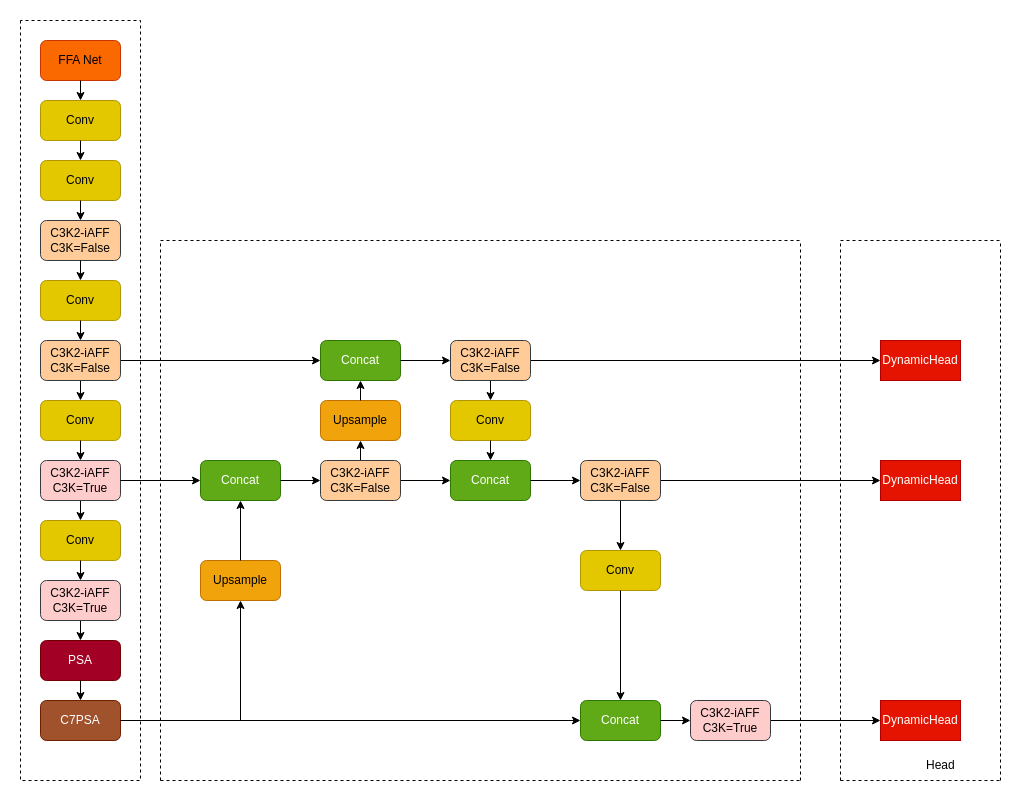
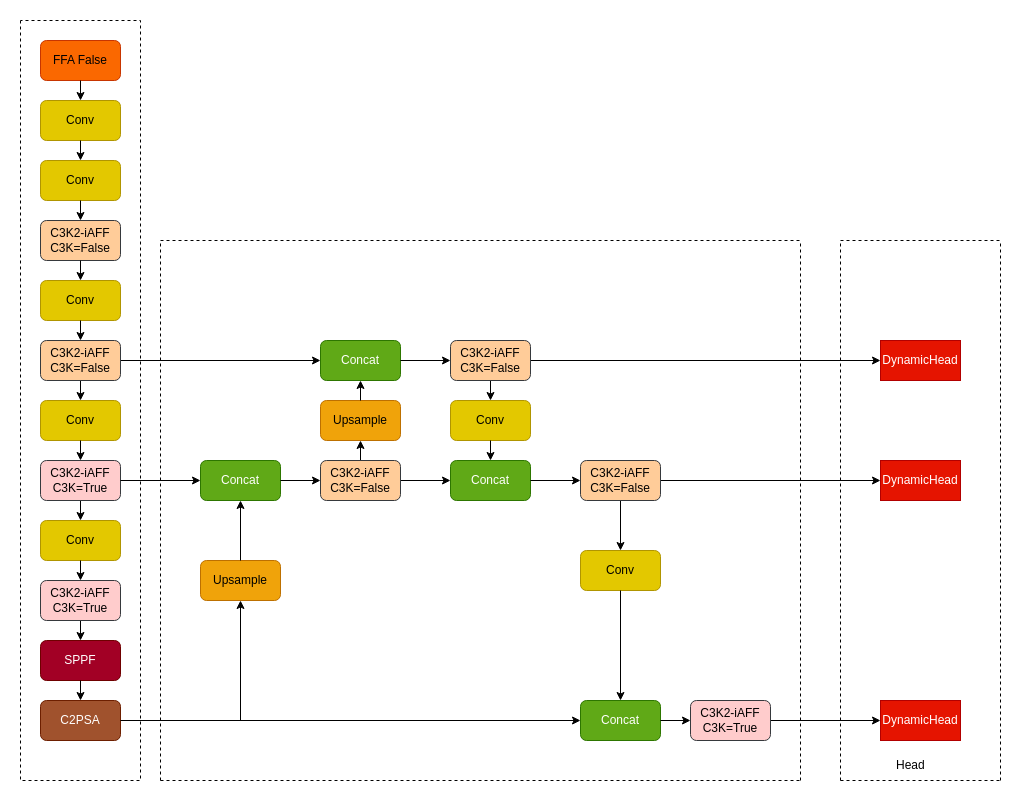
  <mxCell id="0" />
  <mxCell id="1" parent="0" />
  <mxCell id="2" value="Conv" style="rounded=1;whiteSpace=wrap;html=1;fillColor=#e3c800;strokeColor=#B09500;fontColor=#000000;" parent="1" vertex="1"><mxGeometry x="40" y="100" width="80" height="40" as="geometry" /></mxCell>
  <mxCell id="3" value="" style="endArrow=classic;html=1;rounded=0;entryX=0.5;entryY=0;entryDx=0;entryDy=0;" parent="1" target="4" edge="1"><mxGeometry width="50" height="50" relative="1" as="geometry"><mxPoint x="80" y="140" as="sourcePoint" /><mxPoint x="80" y="40" as="targetPoint" /></mxGeometry></mxCell>
  <mxCell id="4" value="Conv" style="rounded=1;whiteSpace=wrap;html=1;fillColor=#e3c800;strokeColor=#B09500;fontColor=#000000;" parent="1" vertex="1"><mxGeometry x="40" y="160" width="80" height="40" as="geometry" /></mxCell>
  <mxCell id="5" value="" style="endArrow=classic;html=1;rounded=0;" parent="1" target="6" edge="1"><mxGeometry width="50" height="50" relative="1" as="geometry"><mxPoint x="80" y="200" as="sourcePoint" /><mxPoint x="80" y="120" as="targetPoint" /></mxGeometry></mxCell>
  <mxCell id="6" value="C3K2-iAFF&lt;div&gt;C3K=False&lt;/div&gt;" style="rounded=1;whiteSpace=wrap;html=1;fillColor=#ffcc99;strokeColor=#36393d;direction=west;" parent="1" vertex="1"><mxGeometry x="40" y="220" width="80" height="40" as="geometry" /></mxCell>
  <mxCell id="7" value="" style="endArrow=classic;html=1;rounded=0;entryX=0.5;entryY=0;entryDx=0;entryDy=0;" parent="1" target="8" edge="1"><mxGeometry width="50" height="50" relative="1" as="geometry"><mxPoint x="80" y="260" as="sourcePoint" /><mxPoint x="80" y="200" as="targetPoint" /></mxGeometry></mxCell>
  <mxCell id="8" value="Conv" style="rounded=1;whiteSpace=wrap;html=1;fillColor=#e3c800;strokeColor=#B09500;fontColor=#000000;" parent="1" vertex="1"><mxGeometry x="40" y="280" width="80" height="40" as="geometry" /></mxCell>
  <mxCell id="9" value="" style="endArrow=classic;html=1;rounded=0;entryX=0.5;entryY=1;entryDx=0;entryDy=0;" parent="1" edge="1"><mxGeometry width="50" height="50" relative="1" as="geometry"><mxPoint x="80" y="320" as="sourcePoint" /><mxPoint x="80" y="340" as="targetPoint" /></mxGeometry></mxCell>
  <mxCell id="10" value="" style="endArrow=classic;html=1;rounded=0;" parent="1" target="11" edge="1"><mxGeometry width="50" height="50" relative="1" as="geometry"><mxPoint x="80" y="380" as="sourcePoint" /><mxPoint x="80" y="360" as="targetPoint" /><Array as="points"><mxPoint x="80" y="380" /></Array></mxGeometry></mxCell>
  <mxCell id="11" value="Conv" style="rounded=1;whiteSpace=wrap;html=1;fillColor=#e3c800;strokeColor=#B09500;fontColor=#000000;" parent="1" vertex="1"><mxGeometry x="40" y="400" width="80" height="40" as="geometry" /></mxCell>
  <mxCell id="12" value="" style="endArrow=classic;html=1;rounded=0;entryX=0.5;entryY=1;entryDx=0;entryDy=0;" parent="1" target="22" edge="1"><mxGeometry width="50" height="50" relative="1" as="geometry"><mxPoint x="80" y="440" as="sourcePoint" /><mxPoint x="80" y="440" as="targetPoint" /></mxGeometry></mxCell>
  <mxCell id="13" value="" style="endArrow=classic;html=1;rounded=0;" parent="1" edge="1"><mxGeometry width="50" height="50" relative="1" as="geometry"><mxPoint x="80" y="500" as="sourcePoint" /><mxPoint x="80" y="520" as="targetPoint" /></mxGeometry></mxCell>
  <mxCell id="14" value="Conv" style="rounded=1;whiteSpace=wrap;html=1;fillColor=#e3c800;strokeColor=#B09500;fontColor=#000000;" parent="1" vertex="1"><mxGeometry x="40" y="520" width="80" height="40" as="geometry" /></mxCell>
  <mxCell id="15" value="" style="endArrow=classic;html=1;rounded=0;exitX=0.5;exitY=1;exitDx=0;exitDy=0;" parent="1" source="14" edge="1"><mxGeometry width="50" height="50" relative="1" as="geometry"><mxPoint x="360" y="610" as="sourcePoint" /><mxPoint x="80" y="580" as="targetPoint" /></mxGeometry></mxCell>
  <mxCell id="16" value="" style="endArrow=classic;html=1;rounded=0;exitX=0.5;exitY=0;exitDx=0;exitDy=0;" parent="1" edge="1"><mxGeometry width="50" height="50" relative="1" as="geometry"><mxPoint x="80" y="620" as="sourcePoint" /><mxPoint x="80" y="640" as="targetPoint" /></mxGeometry></mxCell>
- <mxCell id="17" value="PSA" style="rounded=1;whiteSpace=wrap;html=1;fillColor=#a20025;strokeColor=#6F0000;fontColor=#ffffff;" parent="1" vertex="1"><mxGeometry x="40" y="640" width="80" height="40" as="geometry" /></mxCell>
+ <mxCell id="17" value="SPPF" style="rounded=1;whiteSpace=wrap;html=1;fillColor=#a20025;strokeColor=#6F0000;fontColor=#ffffff;" parent="1" vertex="1"><mxGeometry x="40" y="640" width="80" height="40" as="geometry" /></mxCell>
  <mxCell id="18" value="" style="endArrow=classic;html=1;rounded=0;exitX=0.5;exitY=1;exitDx=0;exitDy=0;" parent="1" source="17" edge="1"><mxGeometry width="50" height="50" relative="1" as="geometry"><mxPoint x="360" y="610" as="sourcePoint" /><mxPoint x="80" y="700" as="targetPoint" /></mxGeometry></mxCell>
- <mxCell id="19" value="C7PSA" style="rounded=1;whiteSpace=wrap;html=1;fillColor=#a0522d;fontColor=#ffffff;strokeColor=#6D1F00;" parent="1" vertex="1"><mxGeometry x="40" y="700" width="80" height="40" as="geometry" /></mxCell>
- <mxCell id="20" value="FFA Net" style="rounded=1;whiteSpace=wrap;html=1;fillColor=#fa6800;strokeColor=#C73500;fontColor=#000000;" parent="1" vertex="1"><mxGeometry x="40" y="40" width="80" height="40" as="geometry" /></mxCell>
+ <mxCell id="19" value="C2PSA" style="rounded=1;whiteSpace=wrap;html=1;fillColor=#a0522d;fontColor=#ffffff;strokeColor=#6D1F00;" parent="1" vertex="1"><mxGeometry x="40" y="700" width="80" height="40" as="geometry" /></mxCell>
+ <mxCell id="20" value="FFA False" style="rounded=1;whiteSpace=wrap;html=1;fillColor=#fa6800;strokeColor=#C73500;fontColor=#000000;" parent="1" vertex="1"><mxGeometry x="40" y="40" width="80" height="40" as="geometry" /></mxCell>
  <mxCell id="21" value="" style="endArrow=classic;html=1;rounded=0;entryX=0.5;entryY=0;entryDx=0;entryDy=0;" parent="1" target="2" edge="1"><mxGeometry width="50" height="50" relative="1" as="geometry"><mxPoint x="80" y="80" as="sourcePoint" /><mxPoint x="360" y="20" as="targetPoint" /></mxGeometry></mxCell>
  <mxCell id="22" value="C3K2-iAFF&lt;div&gt;C3K=True&lt;/div&gt;" style="rounded=1;whiteSpace=wrap;html=1;fillColor=#ffcccc;strokeColor=#36393d;direction=west;" parent="1" vertex="1"><mxGeometry x="40" y="460" width="80" height="40" as="geometry" /></mxCell>
  <mxCell id="23" value="Concat" style="rounded=1;whiteSpace=wrap;html=1;fillColor=#60a917;fontColor=#ffffff;strokeColor=#2D7600;" parent="1" vertex="1"><mxGeometry x="580" y="700" width="80" height="40" as="geometry" /></mxCell>
  <mxCell id="24" value="" style="endArrow=classic;html=1;rounded=0;exitX=1;exitY=0.5;exitDx=0;exitDy=0;entryX=0;entryY=0.5;entryDx=0;entryDy=0;" parent="1" source="23" edge="1"><mxGeometry width="50" height="50" relative="1" as="geometry"><mxPoint x="360" y="710" as="sourcePoint" /><mxPoint x="690" y="720" as="targetPoint" /></mxGeometry></mxCell>
  <mxCell id="25" value="" style="endArrow=classic;html=1;rounded=0;" parent="1" target="26" edge="1"><mxGeometry width="50" height="50" relative="1" as="geometry"><mxPoint x="240" y="720" as="sourcePoint" /><mxPoint x="200" y="570" as="targetPoint" /></mxGeometry></mxCell>
  <mxCell id="26" value="Upsample" style="rounded=1;whiteSpace=wrap;html=1;fillColor=#f0a30a;fontColor=#000000;strokeColor=#BD7000;" parent="1" vertex="1"><mxGeometry x="200" y="560" width="80" height="40" as="geometry" /></mxCell>
  <mxCell id="27" value="Concat" style="rounded=1;whiteSpace=wrap;html=1;fillColor=#60a917;fontColor=#ffffff;strokeColor=#2D7600;" parent="1" vertex="1"><mxGeometry x="200" y="460" width="80" height="40" as="geometry" /></mxCell>
  <mxCell id="28" value="" style="endArrow=classic;html=1;rounded=0;exitX=0.5;exitY=0;exitDx=0;exitDy=0;entryX=0.5;entryY=1;entryDx=0;entryDy=0;" parent="1" source="26" target="27" edge="1"><mxGeometry width="50" height="50" relative="1" as="geometry"><mxPoint x="360" y="610" as="sourcePoint" /><mxPoint x="410" y="560" as="targetPoint" /></mxGeometry></mxCell>
  <mxCell id="29" value="" style="endArrow=classic;html=1;rounded=0;exitX=1;exitY=0.5;exitDx=0;exitDy=0;entryX=0;entryY=0.5;entryDx=0;entryDy=0;" parent="1" source="27" edge="1"><mxGeometry width="50" height="50" relative="1" as="geometry"><mxPoint x="360" y="610" as="sourcePoint" /><mxPoint x="320" y="480" as="targetPoint" /></mxGeometry></mxCell>
  <mxCell id="30" value="" style="endArrow=classic;html=1;rounded=0;exitX=0.5;exitY=0;exitDx=0;exitDy=0;entryX=0.5;entryY=1;entryDx=0;entryDy=0;" parent="1" target="31" edge="1"><mxGeometry width="50" height="50" relative="1" as="geometry"><mxPoint x="360" y="460" as="sourcePoint" /><mxPoint x="360" y="400" as="targetPoint" /></mxGeometry></mxCell>
  <mxCell id="31" value="Upsample" style="rounded=1;whiteSpace=wrap;html=1;fillColor=#f0a30a;fontColor=#000000;strokeColor=#BD7000;" parent="1" vertex="1"><mxGeometry x="320" y="400" width="80" height="40" as="geometry" /></mxCell>
  <mxCell id="32" value="Concat" style="rounded=1;whiteSpace=wrap;html=1;fillColor=#60a917;fontColor=#ffffff;strokeColor=#2D7600;" parent="1" vertex="1"><mxGeometry x="320" y="340" width="80" height="40" as="geometry" /></mxCell>
  <mxCell id="33" value="" style="endArrow=classic;html=1;rounded=0;exitX=0.5;exitY=0;exitDx=0;exitDy=0;entryX=0.5;entryY=1;entryDx=0;entryDy=0;" parent="1" source="31" target="32" edge="1"><mxGeometry width="50" height="50" relative="1" as="geometry"><mxPoint x="360" y="310" as="sourcePoint" /><mxPoint x="410" y="260" as="targetPoint" /></mxGeometry></mxCell>
  <mxCell id="34" value="" style="endArrow=classic;html=1;rounded=0;exitX=1;exitY=0.5;exitDx=0;exitDy=0;entryX=0;entryY=0.5;entryDx=0;entryDy=0;" parent="1" target="35" edge="1"><mxGeometry width="50" height="50" relative="1" as="geometry"><mxPoint x="400" y="480" as="sourcePoint" /><mxPoint x="400" y="460" as="targetPoint" /></mxGeometry></mxCell>
  <mxCell id="35" value="Concat" style="rounded=1;whiteSpace=wrap;html=1;fillColor=#60a917;fontColor=#ffffff;strokeColor=#2D7600;" parent="1" vertex="1"><mxGeometry x="450" y="460" width="80" height="40" as="geometry" /></mxCell>
  <mxCell id="36" value="" style="endArrow=classic;html=1;rounded=0;exitX=1;exitY=0.5;exitDx=0;exitDy=0;entryX=0;entryY=0.5;entryDx=0;entryDy=0;" parent="1" source="32" edge="1"><mxGeometry width="50" height="50" relative="1" as="geometry"><mxPoint x="360" y="410" as="sourcePoint" /><mxPoint x="450" y="360" as="targetPoint" /></mxGeometry></mxCell>
  <mxCell id="37" value="Conv" style="rounded=1;whiteSpace=wrap;html=1;fillColor=#e3c800;strokeColor=#B09500;fontColor=#000000;" parent="1" vertex="1"><mxGeometry x="450" y="400" width="80" height="40" as="geometry" /></mxCell>
  <mxCell id="38" value="" style="endArrow=classic;html=1;rounded=0;exitX=0.5;exitY=1;exitDx=0;exitDy=0;entryX=0.5;entryY=0;entryDx=0;entryDy=0;" parent="1" source="37" target="35" edge="1"><mxGeometry width="50" height="50" relative="1" as="geometry"><mxPoint x="360" y="410" as="sourcePoint" /><mxPoint x="410" y="360" as="targetPoint" /></mxGeometry></mxCell>
  <mxCell id="39" value="" style="endArrow=classic;html=1;rounded=0;exitX=0.5;exitY=1;exitDx=0;exitDy=0;entryX=0.5;entryY=0;entryDx=0;entryDy=0;" parent="1" target="37" edge="1"><mxGeometry width="50" height="50" relative="1" as="geometry"><mxPoint x="490" y="380" as="sourcePoint" /><mxPoint x="480" y="360" as="targetPoint" /></mxGeometry></mxCell>
  <mxCell id="40" value="" style="endArrow=classic;html=1;rounded=0;exitX=1;exitY=0.5;exitDx=0;exitDy=0;entryX=0;entryY=0.5;entryDx=0;entryDy=0;" parent="1" source="35" edge="1"><mxGeometry width="50" height="50" relative="1" as="geometry"><mxPoint x="380" y="550" as="sourcePoint" /><mxPoint x="580" y="480" as="targetPoint" /></mxGeometry></mxCell>
  <mxCell id="41" value="" style="endArrow=classic;html=1;rounded=0;entryX=0.5;entryY=0;entryDx=0;entryDy=0;exitX=0.5;exitY=1;exitDx=0;exitDy=0;" parent="1" target="42" edge="1"><mxGeometry width="50" height="50" relative="1" as="geometry"><mxPoint x="620" y="500" as="sourcePoint" /><mxPoint x="600" y="560" as="targetPoint" /></mxGeometry></mxCell>
  <mxCell id="42" value="Conv" style="rounded=1;whiteSpace=wrap;html=1;fillColor=#e3c800;strokeColor=#B09500;fontColor=#000000;" parent="1" vertex="1"><mxGeometry x="580" y="550" width="80" height="40" as="geometry" /></mxCell>
  <mxCell id="43" value="" style="endArrow=classic;html=1;rounded=0;exitX=0.5;exitY=1;exitDx=0;exitDy=0;entryX=0.5;entryY=0;entryDx=0;entryDy=0;" parent="1" source="42" target="23" edge="1"><mxGeometry width="50" height="50" relative="1" as="geometry"><mxPoint x="380" y="650" as="sourcePoint" /><mxPoint x="430" y="600" as="targetPoint" /><Array as="points" /></mxGeometry></mxCell>
  <mxCell id="44" value="" style="endArrow=classic;html=1;rounded=0;exitX=1;exitY=0.5;exitDx=0;exitDy=0;entryX=0;entryY=0.5;entryDx=0;entryDy=0;" parent="1" target="45" edge="1"><mxGeometry width="50" height="50" relative="1" as="geometry"><mxPoint x="530" y="360" as="sourcePoint" /><mxPoint x="880" y="300" as="targetPoint" /></mxGeometry></mxCell>
  <mxCell id="45" value="DynamicHead" style="rounded=0;whiteSpace=wrap;html=1;fillColor=#e51400;strokeColor=#B20000;fontColor=#ffffff;" parent="1" vertex="1"><mxGeometry x="880" y="340" width="80" height="40" as="geometry" /></mxCell>
  <mxCell id="46" value="" style="endArrow=classic;html=1;rounded=0;exitX=1;exitY=0.5;exitDx=0;exitDy=0;entryX=0;entryY=0.5;entryDx=0;entryDy=0;" parent="1" target="61" edge="1"><mxGeometry width="50" height="50" relative="1" as="geometry"><mxPoint x="660" y="480" as="sourcePoint" /><mxPoint x="880" y="460" as="targetPoint" /></mxGeometry></mxCell>
  <mxCell id="47" value="" style="endArrow=classic;html=1;rounded=0;exitX=1;exitY=0.5;exitDx=0;exitDy=0;entryX=0;entryY=0.5;entryDx=0;entryDy=0;" parent="1" target="62" edge="1"><mxGeometry width="50" height="50" relative="1" as="geometry"><mxPoint x="770" y="720" as="sourcePoint" /><mxPoint x="880" y="780" as="targetPoint" /></mxGeometry></mxCell>
- <mxCell id="48" value="Head" style="text;strokeColor=none;fillColor=none;align=left;verticalAlign=middle;spacingLeft=4;spacingRight=4;overflow=hidden;points=[[0,0.5],[1,0.5]];portConstraint=eastwest;rotatable=0;whiteSpace=wrap;html=1;" parent="1" vertex="1"><mxGeometry x="920" y="750" width="80" height="30" as="geometry" /></mxCell>
+ <mxCell id="48" value="Head" style="text;strokeColor=none;fillColor=none;align=left;verticalAlign=middle;spacingLeft=4;spacingRight=4;overflow=hidden;points=[[0,0.5],[1,0.5]];portConstraint=eastwest;rotatable=0;whiteSpace=wrap;html=1;" parent="1" vertex="1"><mxGeometry x="890" y="750" width="80" height="30" as="geometry" /></mxCell>
  <mxCell id="49" value="" style="endArrow=none;dashed=1;html=1;rounded=0;" parent="1" edge="1"><mxGeometry width="50" height="50" relative="1" as="geometry"><mxPoint x="160" y="780" as="sourcePoint" /><mxPoint x="160" y="240" as="targetPoint" /></mxGeometry></mxCell>
  <mxCell id="50" value="" style="endArrow=none;dashed=1;html=1;rounded=0;" parent="1" edge="1"><mxGeometry width="50" height="50" relative="1" as="geometry"><mxPoint x="160" y="780" as="sourcePoint" /><mxPoint x="800" y="780" as="targetPoint" /></mxGeometry></mxCell>
  <mxCell id="51" value="" style="endArrow=none;dashed=1;html=1;rounded=0;" parent="1" edge="1"><mxGeometry width="50" height="50" relative="1" as="geometry"><mxPoint x="160" y="240" as="sourcePoint" /><mxPoint x="800" y="240" as="targetPoint" /></mxGeometry></mxCell>
  <mxCell id="52" value="" style="endArrow=none;dashed=1;html=1;rounded=0;" parent="1" edge="1"><mxGeometry width="50" height="50" relative="1" as="geometry"><mxPoint x="800" y="780" as="sourcePoint" /><mxPoint x="800" y="240" as="targetPoint" /></mxGeometry></mxCell>
  <mxCell id="53" value="" style="endArrow=none;dashed=1;html=1;rounded=0;" parent="1" edge="1"><mxGeometry width="50" height="50" relative="1" as="geometry"><mxPoint x="840" y="780" as="sourcePoint" /><mxPoint x="840" y="240" as="targetPoint" /></mxGeometry></mxCell>
  <mxCell id="54" value="" style="endArrow=none;dashed=1;html=1;rounded=0;" parent="1" edge="1"><mxGeometry width="50" height="50" relative="1" as="geometry"><mxPoint x="1000" y="780" as="sourcePoint" /><mxPoint x="1000" y="240" as="targetPoint" /></mxGeometry></mxCell>
  <mxCell id="55" value="" style="endArrow=none;dashed=1;html=1;rounded=0;" parent="1" edge="1"><mxGeometry width="50" height="50" relative="1" as="geometry"><mxPoint x="840" y="780" as="sourcePoint" /><mxPoint x="1000" y="780" as="targetPoint" /></mxGeometry></mxCell>
  <mxCell id="56" value="" style="endArrow=none;dashed=1;html=1;rounded=0;" parent="1" edge="1"><mxGeometry width="50" height="50" relative="1" as="geometry"><mxPoint x="840" y="240" as="sourcePoint" /><mxPoint x="1000" y="240" as="targetPoint" /><Array as="points" /></mxGeometry></mxCell>
  <mxCell id="57" value="" style="endArrow=classic;html=1;rounded=0;exitX=0;exitY=0.5;exitDx=0;exitDy=0;entryX=0;entryY=0.5;entryDx=0;entryDy=0;" parent="1" source="22" target="27" edge="1"><mxGeometry width="50" height="50" relative="1" as="geometry"><mxPoint x="640" y="270" as="sourcePoint" /><mxPoint x="690" y="220" as="targetPoint" /></mxGeometry></mxCell>
  <mxCell id="58" value="" style="endArrow=classic;html=1;rounded=0;exitX=1;exitY=0.5;exitDx=0;exitDy=0;entryX=0;entryY=0.5;entryDx=0;entryDy=0;" parent="1" source="19" target="23" edge="1"><mxGeometry width="50" height="50" relative="1" as="geometry"><mxPoint x="640" y="560" as="sourcePoint" /><mxPoint x="690" y="510" as="targetPoint" /></mxGeometry></mxCell>
  <mxCell id="59" value="" style="endArrow=classic;html=1;rounded=0;exitX=0;exitY=0.5;exitDx=0;exitDy=0;entryX=0;entryY=0.5;entryDx=0;entryDy=0;" parent="1" target="32" edge="1"><mxGeometry width="50" height="50" relative="1" as="geometry"><mxPoint x="120" y="360" as="sourcePoint" /><mxPoint x="690" y="220" as="targetPoint" /><Array as="points" /></mxGeometry></mxCell>
  <mxCell id="60" style="edgeStyle=orthogonalEdgeStyle;rounded=0;orthogonalLoop=1;jettySize=auto;html=1;exitX=0.5;exitY=1;exitDx=0;exitDy=0;" parent="1" source="37" target="37" edge="1"><mxGeometry relative="1" as="geometry" /></mxCell>
  <mxCell id="61" value="DynamicHead" style="rounded=0;whiteSpace=wrap;html=1;fillColor=#e51400;strokeColor=#B20000;fontColor=#ffffff;" parent="1" vertex="1"><mxGeometry x="880" y="460" width="80" height="40" as="geometry" /></mxCell>
  <mxCell id="62" value="DynamicHead" style="rounded=0;whiteSpace=wrap;html=1;fillColor=#e51400;strokeColor=#B20000;fontColor=#ffffff;" parent="1" vertex="1"><mxGeometry x="880" y="700" width="80" height="40" as="geometry" /></mxCell>
  <mxCell id="63" value="" style="endArrow=none;dashed=1;html=1;rounded=0;" parent="1" edge="1"><mxGeometry width="50" height="50" relative="1" as="geometry"><mxPoint x="20" y="20" as="sourcePoint" /><mxPoint x="20" y="20" as="targetPoint" /><Array as="points"><mxPoint x="20" y="780" /><mxPoint x="140" y="780" /><mxPoint x="140" y="20" /></Array></mxGeometry></mxCell>
  <mxCell id="64" value="C3K2-iAFF&lt;div&gt;C3K=False&lt;/div&gt;" style="rounded=1;whiteSpace=wrap;html=1;fillColor=#ffcc99;strokeColor=#36393d;direction=west;" vertex="1" parent="1"><mxGeometry x="40" y="340" width="80" height="40" as="geometry" /></mxCell>
  <mxCell id="65" value="C3K2-iAFF&lt;div&gt;C3K=True&lt;/div&gt;" style="rounded=1;whiteSpace=wrap;html=1;fillColor=#ffcccc;strokeColor=#36393d;direction=west;" vertex="1" parent="1"><mxGeometry x="40" y="580" width="80" height="40" as="geometry" /></mxCell>
  <mxCell id="66" value="C3K2-iAFF&lt;div&gt;C3K=False&lt;/div&gt;" style="rounded=1;whiteSpace=wrap;html=1;fillColor=#ffcc99;strokeColor=#36393d;direction=west;" vertex="1" parent="1"><mxGeometry x="450" y="340" width="80" height="40" as="geometry" /></mxCell>
  <mxCell id="67" value="C3K2-iAFF&lt;div&gt;C3K=False&lt;/div&gt;" style="rounded=1;whiteSpace=wrap;html=1;fillColor=#ffcc99;strokeColor=#36393d;direction=west;" vertex="1" parent="1"><mxGeometry x="580" y="460" width="80" height="40" as="geometry" /></mxCell>
  <mxCell id="68" value="C3K2-iAFF&lt;div&gt;C3K=False&lt;/div&gt;" style="rounded=1;whiteSpace=wrap;html=1;fillColor=#ffcc99;strokeColor=#36393d;direction=west;" vertex="1" parent="1"><mxGeometry x="320" y="460" width="80" height="40" as="geometry" /></mxCell>
  <mxCell id="69" value="C3K2-iAFF&lt;div&gt;C3K=True&lt;/div&gt;" style="rounded=1;whiteSpace=wrap;html=1;fillColor=#ffcccc;strokeColor=#36393d;direction=west;" vertex="1" parent="1"><mxGeometry x="690" y="700" width="80" height="40" as="geometry" /></mxCell>
